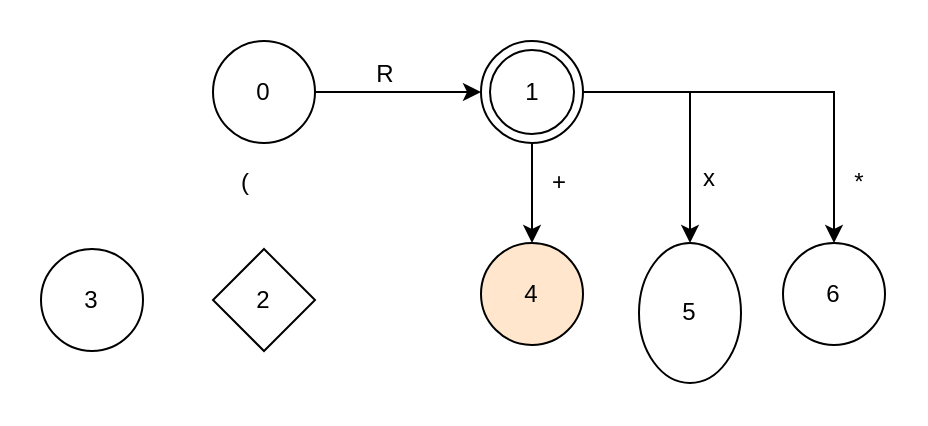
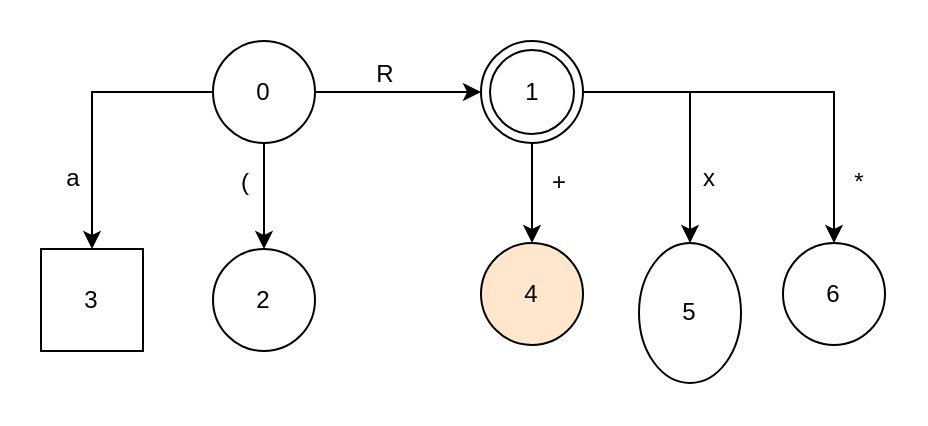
  <mxCell id="0" />
  <mxCell id="1" parent="0" />
  <mxCell id="2" style="edgeStyle=orthogonalEdgeStyle;rounded=0;orthogonalLoop=1;jettySize=auto;html=1;" edge="1" parent="1" source="5" target="9"><mxGeometry relative="1" as="geometry" /></mxCell>
+ <mxCell id="3" style="edgeStyle=orthogonalEdgeStyle;rounded=0;orthogonalLoop=1;jettySize=auto;html=1;" edge="1" parent="1" source="5" target="12"><mxGeometry relative="1" as="geometry" /></mxCell>
+ <mxCell id="4" style="edgeStyle=orthogonalEdgeStyle;rounded=0;orthogonalLoop=1;jettySize=auto;html=1;" edge="1" parent="1" source="5" target="14"><mxGeometry relative="1" as="geometry" /></mxCell>
  <mxCell id="5" value="0" style="ellipse;whiteSpace=wrap;html=1;aspect=fixed;" vertex="1" parent="1"><mxGeometry x="106" y="20" width="51" height="51" as="geometry" /></mxCell>
  <mxCell id="6" style="edgeStyle=orthogonalEdgeStyle;rounded=0;orthogonalLoop=1;jettySize=auto;html=1;" edge="1" parent="1" source="9" target="16"><mxGeometry relative="1" as="geometry" /></mxCell>
  <mxCell id="7" style="edgeStyle=orthogonalEdgeStyle;rounded=0;orthogonalLoop=1;jettySize=auto;html=1;" edge="1" parent="1" source="9" target="17"><mxGeometry relative="1" as="geometry" /></mxCell>
  <mxCell id="8" style="edgeStyle=orthogonalEdgeStyle;rounded=0;orthogonalLoop=1;jettySize=auto;html=1;" edge="1" parent="1" source="9" target="20"><mxGeometry relative="1" as="geometry" /></mxCell>
  <mxCell id="9" value="1" style="ellipse;whiteSpace=wrap;html=1;aspect=fixed;" vertex="1" parent="1"><mxGeometry x="240" y="20" width="51" height="51" as="geometry" /></mxCell>
  <mxCell id="10" value="R" style="text;html=1;align=center;verticalAlign=middle;resizable=0;points=[];autosize=1;strokeColor=none;fillColor=none;" vertex="1" parent="1"><mxGeometry x="178" y="24" width="27" height="26" as="geometry" /></mxCell>
  <mxCell id="11" value="1" style="ellipse;whiteSpace=wrap;html=1;aspect=fixed;" vertex="1" parent="1"><mxGeometry x="244.5" y="24.5" width="42" height="42" as="geometry" /></mxCell>
- <mxCell id="12" value="2" style="rhombus;whiteSpace=wrap;html=1;aspect=fixed;" vertex="1" parent="1"><mxGeometry x="106" y="124" width="51" height="51" as="geometry" /></mxCell>
+ <mxCell id="12" value="2" style="ellipse;whiteSpace=wrap;html=1;aspect=fixed;" vertex="1" parent="1"><mxGeometry x="106" y="124" width="51" height="51" as="geometry" /></mxCell>
  <mxCell id="13" value="(" style="text;html=1;align=center;verticalAlign=middle;resizable=0;points=[];autosize=1;strokeColor=none;fillColor=none;" vertex="1" parent="1"><mxGeometry x="111" y="78" width="22" height="26" as="geometry" /></mxCell>
- <mxCell id="14" value="3" style="ellipse;whiteSpace=wrap;html=1;aspect=fixed;" vertex="1" parent="1"><mxGeometry x="20" y="124" width="51" height="51" as="geometry" /></mxCell>
+ <mxCell id="14" value="3" style="whiteSpace=wrap;html=1;aspect=fixed;rounded=0;" vertex="1" parent="1"><mxGeometry x="20" y="124" width="51" height="51" as="geometry" /></mxCell>
+ <mxCell id="15" value="a" style="text;html=1;align=center;verticalAlign=middle;resizable=0;points=[];autosize=1;strokeColor=none;fillColor=none;" vertex="1" parent="1"><mxGeometry x="23" y="76" width="25" height="26" as="geometry" /></mxCell>
  <mxCell id="16" value="4" style="ellipse;whiteSpace=wrap;html=1;aspect=fixed;fillColor=#ffe6cc;" vertex="1" parent="1"><mxGeometry x="240" y="121" width="51" height="51" as="geometry" /></mxCell>
  <mxCell id="17" value="5" style="ellipse;whiteSpace=wrap;html=1;aspect=fixed;" vertex="1" parent="1"><mxGeometry x="319" y="121" width="51" height="70" as="geometry" /></mxCell>
  <mxCell id="18" value="+" style="text;html=1;align=center;verticalAlign=middle;resizable=0;points=[];autosize=1;strokeColor=none;fillColor=none;" vertex="1" parent="1"><mxGeometry x="266" y="78" width="25" height="26" as="geometry" /></mxCell>
  <mxCell id="19" value="x" style="text;html=1;align=center;verticalAlign=middle;resizable=0;points=[];autosize=1;strokeColor=none;fillColor=none;" vertex="1" parent="1"><mxGeometry x="342" y="76" width="24" height="26" as="geometry" /></mxCell>
  <mxCell id="20" value="6" style="ellipse;whiteSpace=wrap;html=1;aspect=fixed;" vertex="1" parent="1"><mxGeometry x="391" y="121" width="51" height="51" as="geometry" /></mxCell>
  <mxCell id="21" value="*" style="text;html=1;align=center;verticalAlign=middle;resizable=0;points=[];autosize=1;strokeColor=none;fillColor=none;" vertex="1" parent="1"><mxGeometry x="417" y="78" width="23" height="26" as="geometry" /></mxCell>
